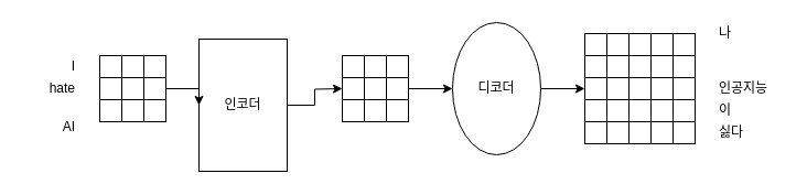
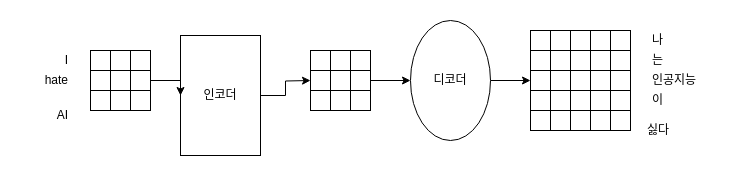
  <mxCell id="0" />
  <mxCell id="1" parent="0" />
  <mxCell id="2" style="edgeStyle=orthogonalEdgeStyle;rounded=0;orthogonalLoop=1;jettySize=auto;html=1;exitX=1;exitY=0.5;exitDx=0;exitDy=0;entryX=0;entryY=0.5;entryDx=0;entryDy=0;" parent="1" source="3" edge="1"><mxGeometry relative="1" as="geometry"><mxPoint x="310" y="80" as="targetPoint" /></mxGeometry></mxCell>
  <mxCell id="3" value="인코더" style="rounded=0;whiteSpace=wrap;html=1;" parent="1" vertex="1"><mxGeometry x="180" y="35" width="80" height="120" as="geometry" /></mxCell>
  <mxCell id="4" style="edgeStyle=orthogonalEdgeStyle;rounded=0;orthogonalLoop=1;jettySize=auto;html=1;exitX=1;exitY=0.5;exitDx=0;exitDy=0;entryX=0;entryY=0.5;entryDx=0;entryDy=0;" parent="1" source="5" target="35" edge="1"><mxGeometry relative="1" as="geometry"><mxPoint x="530" y="80" as="targetPoint" /></mxGeometry></mxCell>
  <mxCell id="5" value="디코더" style="ellipse;whiteSpace=wrap;html=1;" parent="1" vertex="1"><mxGeometry x="410" y="20" width="80" height="120" as="geometry" /></mxCell>
  <mxCell id="6" style="edgeStyle=orthogonalEdgeStyle;rounded=0;orthogonalLoop=1;jettySize=auto;html=1;exitX=1;exitY=0.5;exitDx=0;exitDy=0;entryX=0;entryY=0.5;entryDx=0;entryDy=0;" parent="1" target="3" edge="1"><mxGeometry relative="1" as="geometry"><mxPoint x="150" y="80" as="sourcePoint" /></mxGeometry></mxCell>
  <mxCell id="7" style="edgeStyle=orthogonalEdgeStyle;rounded=0;orthogonalLoop=1;jettySize=auto;html=1;exitX=1;exitY=0.5;exitDx=0;exitDy=0;entryX=0;entryY=0.5;entryDx=0;entryDy=0;" parent="1" source="25" target="5" edge="1"><mxGeometry relative="1" as="geometry"><mxPoint x="370" y="80" as="sourcePoint" /></mxGeometry></mxCell>
  <mxCell id="8" value="" style="rounded=0;whiteSpace=wrap;html=1;" parent="1" vertex="1"><mxGeometry x="310" y="50" width="20" height="20" as="geometry" /></mxCell>
  <mxCell id="9" value="" style="rounded=0;whiteSpace=wrap;html=1;" parent="1" vertex="1"><mxGeometry x="330" y="50" width="20" height="20" as="geometry" /></mxCell>
  <mxCell id="10" value="" style="rounded=0;whiteSpace=wrap;html=1;" parent="1" vertex="1"><mxGeometry x="350" y="50" width="20" height="20" as="geometry" /></mxCell>
  <mxCell id="11" value="" style="rounded=0;whiteSpace=wrap;html=1;" parent="1" vertex="1"><mxGeometry x="90" y="50" width="20" height="20" as="geometry" /></mxCell>
  <mxCell id="12" value="" style="rounded=0;whiteSpace=wrap;html=1;" parent="1" vertex="1"><mxGeometry x="110" y="50" width="20" height="20" as="geometry" /></mxCell>
  <mxCell id="13" value="" style="rounded=0;whiteSpace=wrap;html=1;" parent="1" vertex="1"><mxGeometry x="130" y="50" width="20" height="20" as="geometry" /></mxCell>
  <mxCell id="14" value="" style="rounded=0;whiteSpace=wrap;html=1;" parent="1" vertex="1"><mxGeometry x="90" y="70" width="20" height="20" as="geometry" /></mxCell>
  <mxCell id="15" value="" style="rounded=0;whiteSpace=wrap;html=1;" parent="1" vertex="1"><mxGeometry x="110" y="70" width="20" height="20" as="geometry" /></mxCell>
  <mxCell id="16" value="" style="rounded=0;whiteSpace=wrap;html=1;" parent="1" vertex="1"><mxGeometry x="130" y="70" width="20" height="20" as="geometry" /></mxCell>
  <mxCell id="17" value="" style="rounded=0;whiteSpace=wrap;html=1;" parent="1" vertex="1"><mxGeometry x="90" y="90" width="20" height="20" as="geometry" /></mxCell>
  <mxCell id="18" value="" style="rounded=0;whiteSpace=wrap;html=1;" parent="1" vertex="1"><mxGeometry x="110" y="90" width="20" height="20" as="geometry" /></mxCell>
  <mxCell id="19" value="" style="rounded=0;whiteSpace=wrap;html=1;" parent="1" vertex="1"><mxGeometry x="130" y="90" width="20" height="20" as="geometry" /></mxCell>
  <mxCell id="20" value="I" style="text;html=1;strokeColor=none;fillColor=none;align=right;verticalAlign=middle;whiteSpace=wrap;rounded=0;" parent="1" vertex="1"><mxGeometry x="20" y="50" width="50" height="20" as="geometry" /></mxCell>
  <mxCell id="21" value="hate" style="text;html=1;strokeColor=none;fillColor=none;align=right;verticalAlign=middle;whiteSpace=wrap;rounded=0;" parent="1" vertex="1"><mxGeometry x="20" y="70" width="50" height="20" as="geometry" /></mxCell>
  <mxCell id="22" value="AI" style="text;html=1;strokeColor=none;fillColor=none;align=right;verticalAlign=middle;whiteSpace=wrap;rounded=0;" parent="1" vertex="1"><mxGeometry x="20" y="105" width="50" height="20" as="geometry" /></mxCell>
  <mxCell id="23" value="" style="rounded=0;whiteSpace=wrap;html=1;" parent="1" vertex="1"><mxGeometry x="310" y="70" width="20" height="20" as="geometry" /></mxCell>
  <mxCell id="24" value="" style="rounded=0;whiteSpace=wrap;html=1;" parent="1" vertex="1"><mxGeometry x="330" y="70" width="20" height="20" as="geometry" /></mxCell>
  <mxCell id="25" value="" style="rounded=0;whiteSpace=wrap;html=1;" parent="1" vertex="1"><mxGeometry x="350" y="70" width="20" height="20" as="geometry" /></mxCell>
  <mxCell id="26" value="" style="rounded=0;whiteSpace=wrap;html=1;" parent="1" vertex="1"><mxGeometry x="310" y="90" width="20" height="20" as="geometry" /></mxCell>
  <mxCell id="27" value="" style="rounded=0;whiteSpace=wrap;html=1;" parent="1" vertex="1"><mxGeometry x="330" y="90" width="20" height="20" as="geometry" /></mxCell>
  <mxCell id="28" value="" style="rounded=0;whiteSpace=wrap;html=1;" parent="1" vertex="1"><mxGeometry x="350" y="90" width="20" height="20" as="geometry" /></mxCell>
  <mxCell id="29" value="" style="rounded=0;whiteSpace=wrap;html=1;" parent="1" vertex="1"><mxGeometry x="530" y="30" width="20" height="20" as="geometry" /></mxCell>
  <mxCell id="30" value="" style="rounded=0;whiteSpace=wrap;html=1;" parent="1" vertex="1"><mxGeometry x="550" y="30" width="20" height="20" as="geometry" /></mxCell>
  <mxCell id="31" value="" style="rounded=0;whiteSpace=wrap;html=1;" parent="1" vertex="1"><mxGeometry x="570" y="30" width="20" height="20" as="geometry" /></mxCell>
  <mxCell id="32" value="" style="rounded=0;whiteSpace=wrap;html=1;" parent="1" vertex="1"><mxGeometry x="530" y="50" width="20" height="20" as="geometry" /></mxCell>
  <mxCell id="33" value="" style="rounded=0;whiteSpace=wrap;html=1;" parent="1" vertex="1"><mxGeometry x="550" y="50" width="20" height="20" as="geometry" /></mxCell>
  <mxCell id="34" value="" style="rounded=0;whiteSpace=wrap;html=1;" parent="1" vertex="1"><mxGeometry x="570" y="50" width="20" height="20" as="geometry" /></mxCell>
  <mxCell id="35" value="" style="rounded=0;whiteSpace=wrap;html=1;" parent="1" vertex="1"><mxGeometry x="530" y="70" width="20" height="20" as="geometry" /></mxCell>
  <mxCell id="36" value="" style="rounded=0;whiteSpace=wrap;html=1;" parent="1" vertex="1"><mxGeometry x="550" y="70" width="20" height="20" as="geometry" /></mxCell>
  <mxCell id="37" value="" style="rounded=0;whiteSpace=wrap;html=1;" parent="1" vertex="1"><mxGeometry x="570" y="70" width="20" height="20" as="geometry" /></mxCell>
  <mxCell id="38" value="" style="rounded=0;whiteSpace=wrap;html=1;" parent="1" vertex="1"><mxGeometry x="530" y="90" width="20" height="20" as="geometry" /></mxCell>
  <mxCell id="39" value="" style="rounded=0;whiteSpace=wrap;html=1;" parent="1" vertex="1"><mxGeometry x="550" y="90" width="20" height="20" as="geometry" /></mxCell>
  <mxCell id="40" value="" style="rounded=0;whiteSpace=wrap;html=1;" parent="1" vertex="1"><mxGeometry x="570" y="90" width="20" height="20" as="geometry" /></mxCell>
- <mxCell id="41" value="나" style="text;html=1;strokeColor=none;fillColor=none;align=left;verticalAlign=middle;whiteSpace=wrap;rounded=0;" parent="1" vertex="1"><mxGeometry x="650" y="20" width="60" height="20" as="geometry" /></mxCell>
+ <mxCell id="41" value="나" style="text;html=1;strokeColor=none;fillColor=none;align=left;verticalAlign=middle;whiteSpace=wrap;rounded=0;" parent="1" vertex="1"><mxGeometry x="650" y="30" width="60" height="20" as="geometry" /></mxCell>
+ <mxCell id="42" value="는" style="text;html=1;strokeColor=none;fillColor=none;align=left;verticalAlign=middle;whiteSpace=wrap;rounded=0;" parent="1" vertex="1"><mxGeometry x="650" y="50" width="60" height="20" as="geometry" /></mxCell>
  <mxCell id="43" value="인공지능" style="text;html=1;strokeColor=none;fillColor=none;align=left;verticalAlign=middle;whiteSpace=wrap;rounded=0;" parent="1" vertex="1"><mxGeometry x="650" y="70" width="60" height="20" as="geometry" /></mxCell>
  <mxCell id="44" value="이" style="text;html=1;strokeColor=none;fillColor=none;align=left;verticalAlign=middle;whiteSpace=wrap;rounded=0;" parent="1" vertex="1"><mxGeometry x="650" y="90" width="60" height="20" as="geometry" /></mxCell>
- <mxCell id="45" value="싫다" style="text;html=1;strokeColor=none;fillColor=none;align=left;verticalAlign=middle;whiteSpace=wrap;rounded=0;" parent="1" vertex="1"><mxGeometry x="650" y="110" width="60" height="20" as="geometry" /></mxCell>
+ <mxCell id="45" value="싫다" style="text;html=1;strokeColor=none;fillColor=none;align=left;verticalAlign=middle;whiteSpace=wrap;rounded=0;" parent="1" vertex="1"><mxGeometry x="645" y="120" width="60" height="20" as="geometry" /></mxCell>
  <mxCell id="46" value="" style="rounded=0;whiteSpace=wrap;html=1;" parent="1" vertex="1"><mxGeometry x="530" y="110" width="20" height="20" as="geometry" /></mxCell>
  <mxCell id="47" value="" style="rounded=0;whiteSpace=wrap;html=1;" parent="1" vertex="1"><mxGeometry x="550" y="110" width="20" height="20" as="geometry" /></mxCell>
  <mxCell id="48" value="" style="rounded=0;whiteSpace=wrap;html=1;" parent="1" vertex="1"><mxGeometry x="570" y="110" width="20" height="20" as="geometry" /></mxCell>
  <mxCell id="49" value="" style="rounded=0;whiteSpace=wrap;html=1;" vertex="1" parent="1"><mxGeometry x="590" y="30" width="20" height="20" as="geometry" /></mxCell>
  <mxCell id="50" value="" style="rounded=0;whiteSpace=wrap;html=1;" vertex="1" parent="1"><mxGeometry x="590" y="50" width="20" height="20" as="geometry" /></mxCell>
  <mxCell id="51" value="" style="rounded=0;whiteSpace=wrap;html=1;" vertex="1" parent="1"><mxGeometry x="590" y="70" width="20" height="20" as="geometry" /></mxCell>
  <mxCell id="52" value="" style="rounded=0;whiteSpace=wrap;html=1;" vertex="1" parent="1"><mxGeometry x="590" y="90" width="20" height="20" as="geometry" /></mxCell>
  <mxCell id="53" value="" style="rounded=0;whiteSpace=wrap;html=1;" vertex="1" parent="1"><mxGeometry x="590" y="110" width="20" height="20" as="geometry" /></mxCell>
  <mxCell id="54" value="" style="rounded=0;whiteSpace=wrap;html=1;" vertex="1" parent="1"><mxGeometry x="610" y="30" width="20" height="20" as="geometry" /></mxCell>
  <mxCell id="55" value="" style="rounded=0;whiteSpace=wrap;html=1;" vertex="1" parent="1"><mxGeometry x="610" y="50" width="20" height="20" as="geometry" /></mxCell>
  <mxCell id="56" value="" style="rounded=0;whiteSpace=wrap;html=1;" vertex="1" parent="1"><mxGeometry x="610" y="70" width="20" height="20" as="geometry" /></mxCell>
  <mxCell id="57" value="" style="rounded=0;whiteSpace=wrap;html=1;" vertex="1" parent="1"><mxGeometry x="610" y="90" width="20" height="20" as="geometry" /></mxCell>
  <mxCell id="58" value="" style="rounded=0;whiteSpace=wrap;html=1;" vertex="1" parent="1"><mxGeometry x="610" y="110" width="20" height="20" as="geometry" /></mxCell>
